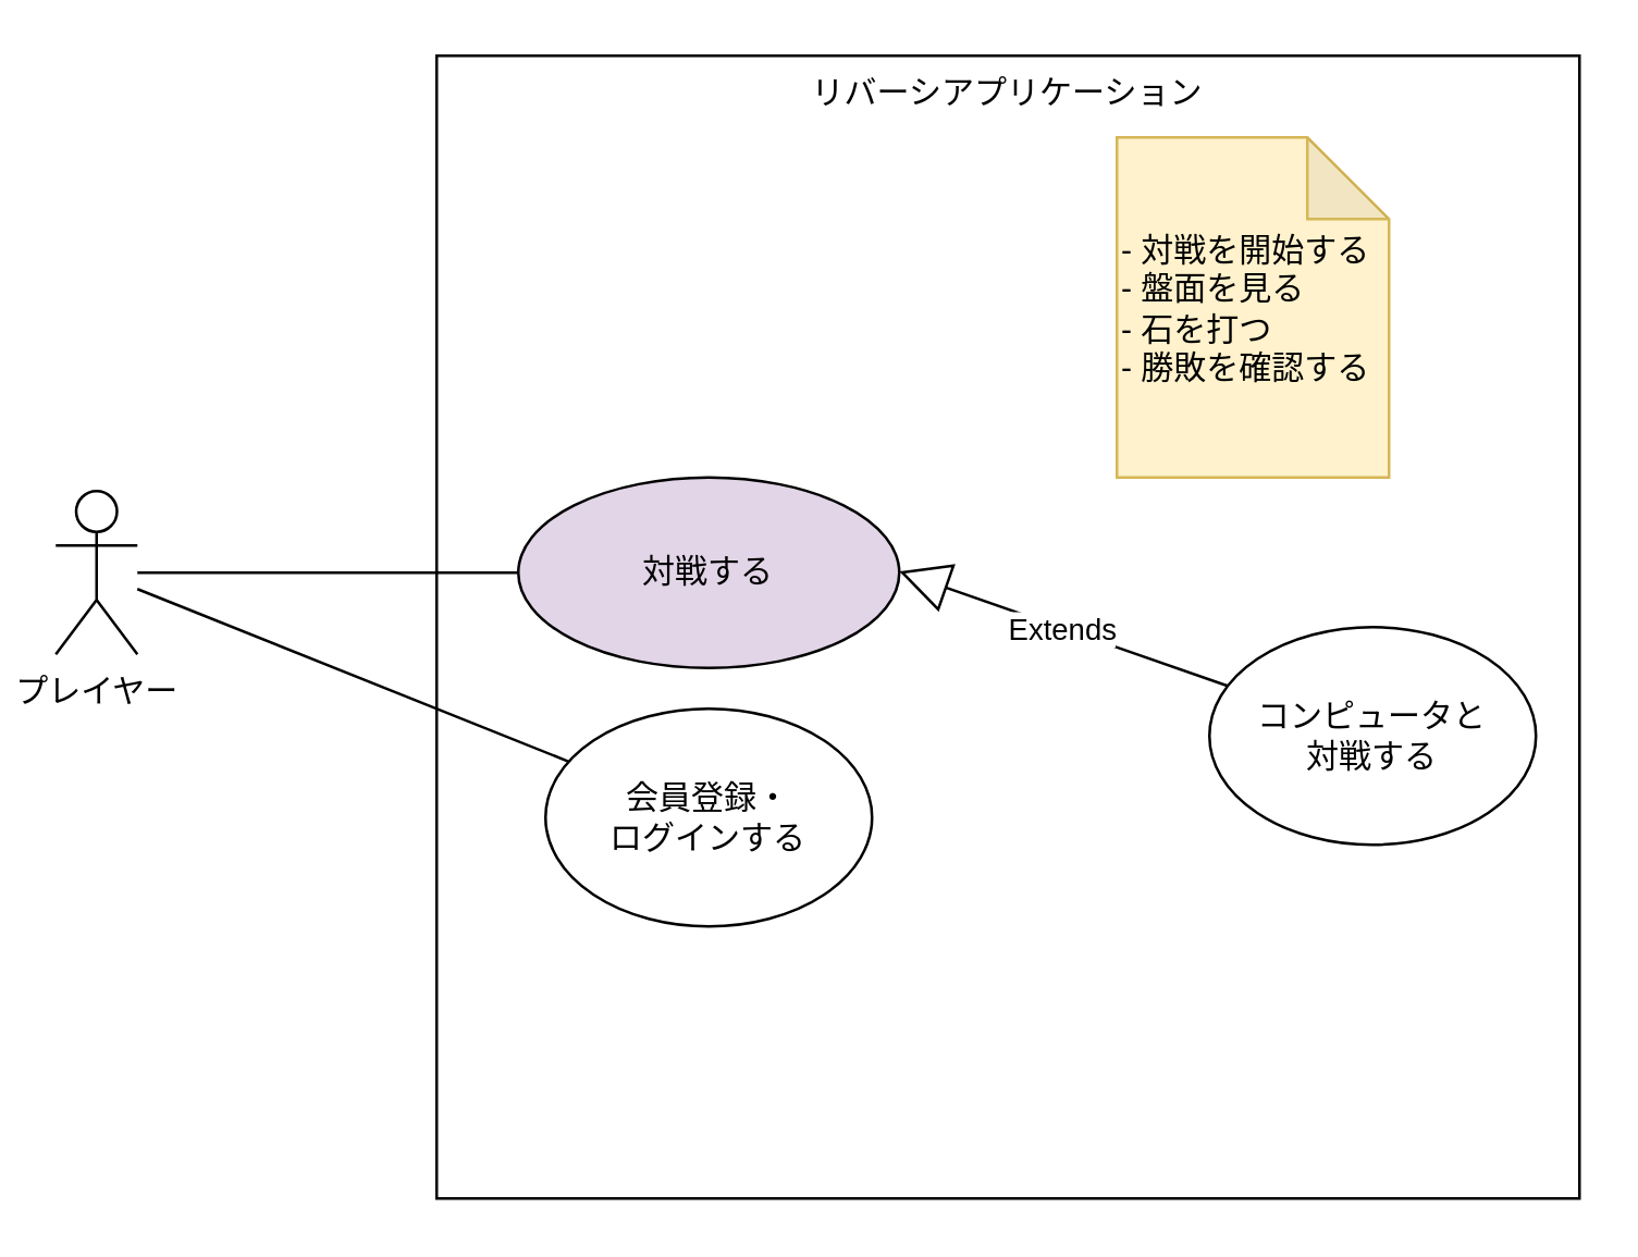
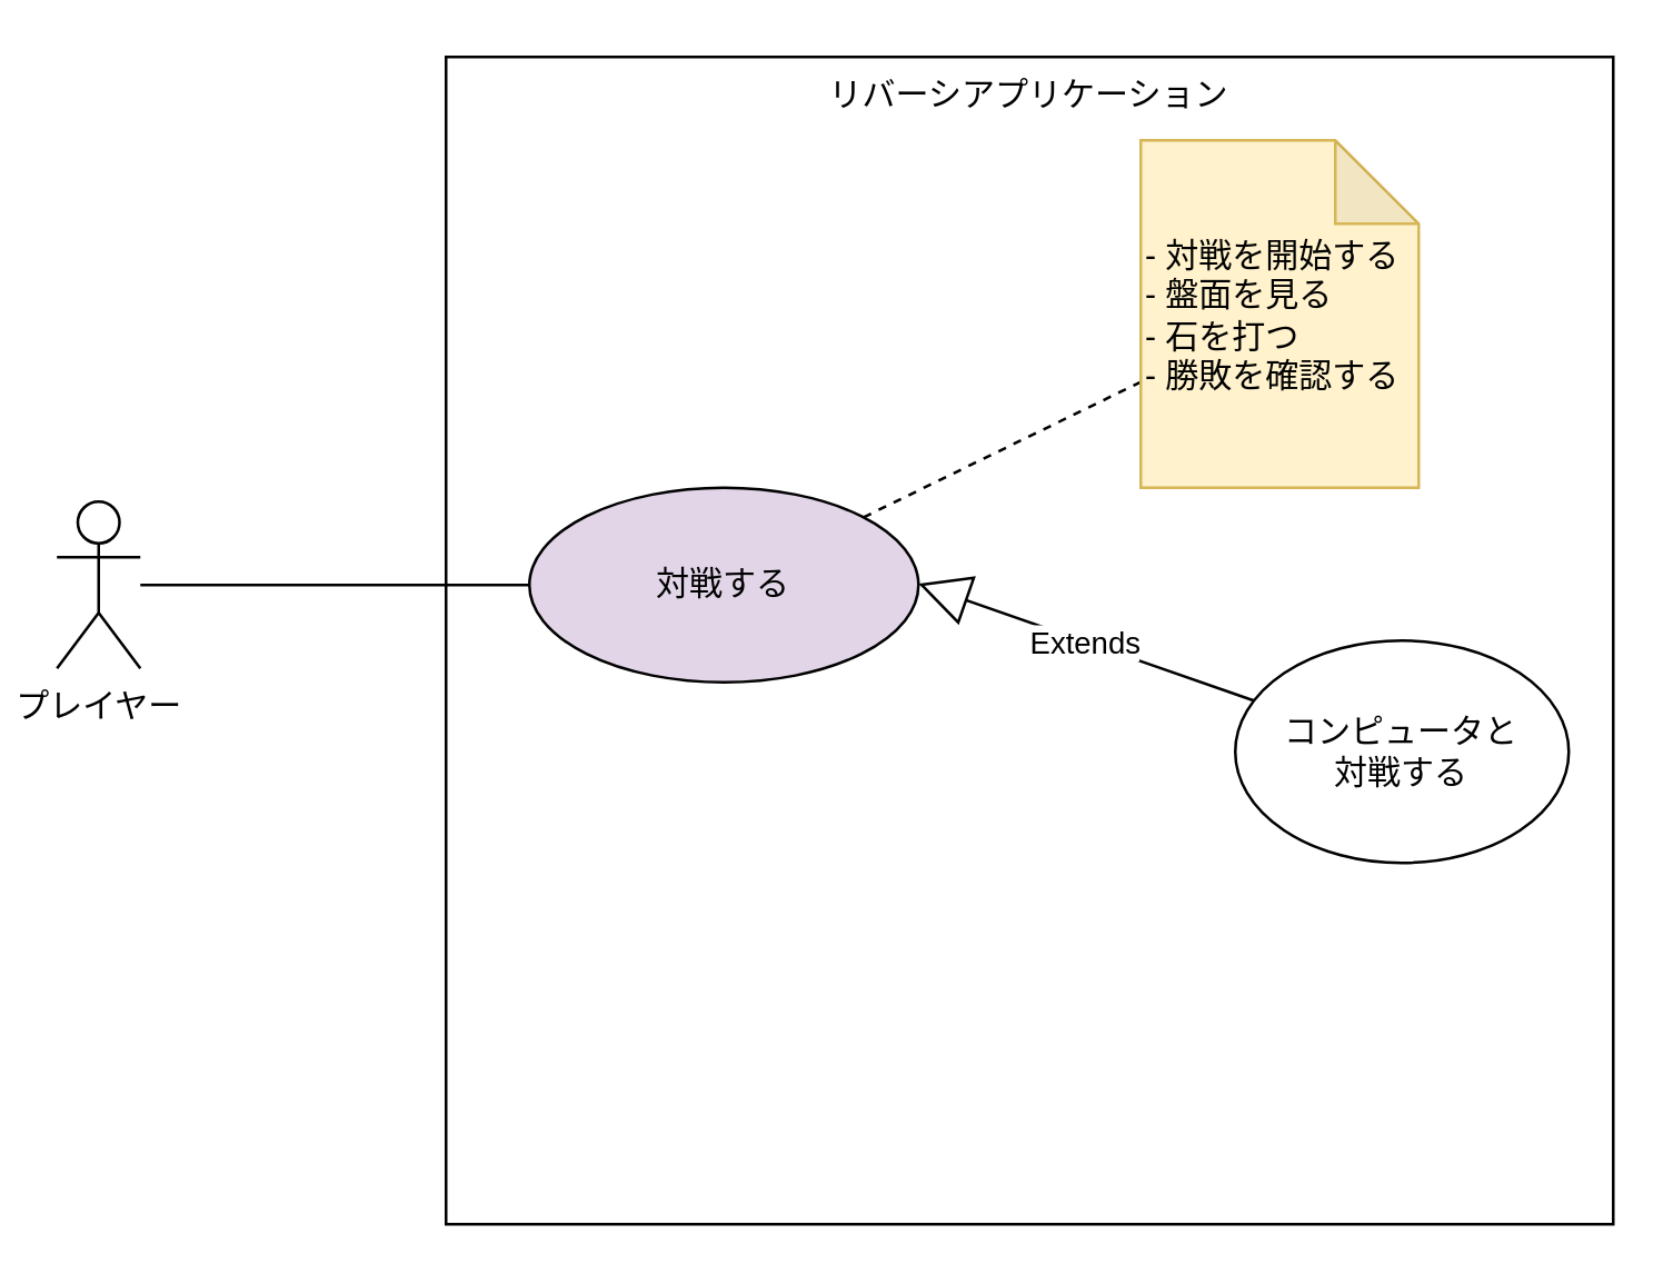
  <mxCell id="0" />
  <mxCell id="1" parent="0" />
  <mxCell id="2" value="リバーシアプリケーション" style="whiteSpace=wrap;html=1;aspect=fixed;verticalAlign=top;" vertex="1" parent="1"><mxGeometry x="160" y="20" width="420" height="420" as="geometry" /></mxCell>
  <mxCell id="3" value="プレイヤー" style="shape=umlActor;verticalLabelPosition=bottom;verticalAlign=top;html=1;" vertex="1" parent="1"><mxGeometry x="20" y="180" width="30" height="60" as="geometry" /></mxCell>
  <mxCell id="4" style="edgeStyle=none;html=1;startArrow=none;startFill=0;endArrow=none;endFill=0;" edge="1" parent="1" source="5" target="3"><mxGeometry relative="1" as="geometry" /></mxCell>
  <mxCell id="5" value="対戦する" style="ellipse;whiteSpace=wrap;html=1;fillColor=#e1d5e7;" vertex="1" parent="1"><mxGeometry x="190" y="175" width="140" height="70" as="geometry" /></mxCell>
+ <mxCell id="6" style="edgeStyle=none;html=1;startArrow=none;startFill=0;endArrow=none;endFill=0;dashed=1;" edge="1" parent="1" source="7" target="5"><mxGeometry relative="1" as="geometry" /></mxCell>
  <mxCell id="7" value="- 対戦を開始する&lt;br&gt;- 盤面を見る&lt;br&gt;- 石を打つ&lt;br&gt;&lt;div style=&quot;&quot;&gt;&lt;span style=&quot;background-color: initial;&quot;&gt;- 勝敗を確認する&lt;/span&gt;&lt;/div&gt;" style="shape=note;whiteSpace=wrap;html=1;backgroundOutline=1;darkOpacity=0.05;fillColor=#fff2cc;strokeColor=#d6b656;align=left;" vertex="1" parent="1"><mxGeometry x="410" y="50" width="100" height="125" as="geometry" /></mxCell>
- <mxCell id="8" style="edgeStyle=none;html=1;startArrow=none;startFill=0;endArrow=none;endFill=0;" edge="1" parent="1" source="9" target="3"><mxGeometry relative="1" as="geometry" /></mxCell>
- <mxCell id="9" value="会員登録・&lt;br&gt;ログインする" style="ellipse;whiteSpace=wrap;html=1;" vertex="1" parent="1"><mxGeometry x="200" y="260" width="120" height="80" as="geometry" /></mxCell>
  <mxCell id="10" value="コンピュータと&lt;br&gt;対戦する" style="ellipse;whiteSpace=wrap;html=1;" vertex="1" parent="1"><mxGeometry x="444" y="230" width="120" height="80" as="geometry" /></mxCell>
  <mxCell id="11" value="Extends" style="endArrow=block;endSize=16;endFill=0;html=1;" edge="1" parent="1" source="10"><mxGeometry width="160" relative="1" as="geometry"><mxPoint x="170" y="209.5" as="sourcePoint" /><mxPoint x="330" y="209.5" as="targetPoint" /></mxGeometry></mxCell>
